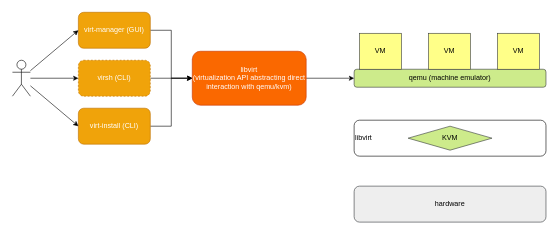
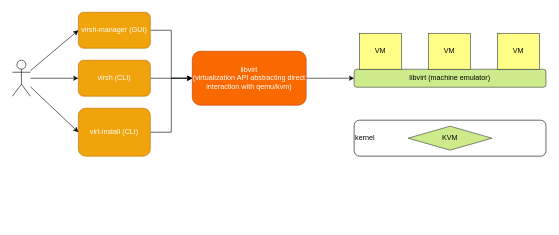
  <mxCell id="0" />
  <mxCell id="1" parent="0" />
  <mxCell id="2" style="edgeStyle=orthogonalEdgeStyle;rounded=0;orthogonalLoop=1;jettySize=auto;html=1;entryX=0;entryY=0.5;entryDx=0;entryDy=0;" parent="1" source="3" target="9" edge="1"><mxGeometry relative="1" as="geometry" /></mxCell>
- <mxCell id="3" value="virt-manager (GUI)" style="rounded=1;whiteSpace=wrap;html=1;fillColor=#f0a30a;strokeColor=#BD7000;fontColor=#ffffff;" parent="1" vertex="1"><mxGeometry x="130" y="20" width="120" height="60" as="geometry" /></mxCell>
+ <mxCell id="3" value="virsh-manager (GUI)" style="rounded=1;whiteSpace=wrap;html=1;fillColor=#f0a30a;strokeColor=#BD7000;fontColor=#ffffff;" parent="1" vertex="1"><mxGeometry x="130" y="20" width="120" height="60" as="geometry" /></mxCell>
  <mxCell id="4" style="edgeStyle=orthogonalEdgeStyle;rounded=0;orthogonalLoop=1;jettySize=auto;html=1;entryX=0;entryY=0.5;entryDx=0;entryDy=0;" parent="1" source="5" target="9" edge="1"><mxGeometry relative="1" as="geometry" /></mxCell>
- <mxCell id="5" value="virsh (CLI)" style="rounded=1;whiteSpace=wrap;html=1;fillColor=#f0a30a;strokeColor=#BD7000;fontColor=#ffffff;dashed=1;" parent="1" vertex="1"><mxGeometry x="130" y="100" width="120" height="60" as="geometry" /></mxCell>
+ <mxCell id="5" value="virsh (CLI)" style="rounded=1;whiteSpace=wrap;html=1;fillColor=#f0a30a;strokeColor=#BD7000;fontColor=#ffffff;" parent="1" vertex="1"><mxGeometry x="130" y="100" width="120" height="60" as="geometry" /></mxCell>
  <mxCell id="6" style="edgeStyle=orthogonalEdgeStyle;rounded=0;orthogonalLoop=1;jettySize=auto;html=1;entryX=0;entryY=0.5;entryDx=0;entryDy=0;" parent="1" source="7" target="9" edge="1"><mxGeometry relative="1" as="geometry" /></mxCell>
- <mxCell id="7" value="virt-install (CLI)" style="rounded=1;whiteSpace=wrap;html=1;fillColor=#f0a30a;strokeColor=#BD7000;fontColor=#ffffff;" parent="1" vertex="1"><mxGeometry x="130" y="180" width="120" height="60" as="geometry" /></mxCell>
+ <mxCell id="7" value="virt-install (CLI)" style="rounded=1;whiteSpace=wrap;html=1;fillColor=#f0a30a;strokeColor=#BD7000;fontColor=#ffffff;" parent="1" vertex="1"><mxGeometry x="130" y="180" width="120" height="80" as="geometry" /></mxCell>
  <mxCell id="8" style="edgeStyle=orthogonalEdgeStyle;rounded=0;orthogonalLoop=1;jettySize=auto;html=1;" parent="1" source="9" target="10" edge="1"><mxGeometry relative="1" as="geometry" /></mxCell>
  <mxCell id="9" value="libvirt&lt;br&gt;(virtualization API abstracting direct interaction with qemu/kvm)" style="rounded=1;whiteSpace=wrap;html=1;fillColor=#fa6800;strokeColor=#C73500;fontColor=#ffffff;" parent="1" vertex="1"><mxGeometry x="320" y="85" width="190" height="90" as="geometry" /></mxCell>
- <mxCell id="10" value="qemu (machine emulator)" style="rounded=1;whiteSpace=wrap;html=1;fillColor=#cdeb8b;strokeColor=#36393d;" parent="1" vertex="1"><mxGeometry x="590" y="115" width="320" height="30" as="geometry" /></mxCell>
+ <mxCell id="10" value="libvirt (machine emulator)" style="rounded=1;whiteSpace=wrap;html=1;fillColor=#cdeb8b;strokeColor=#36393d;" parent="1" vertex="1"><mxGeometry x="590" y="115" width="320" height="30" as="geometry" /></mxCell>
  <mxCell id="11" value="VM" style="rounded=0;whiteSpace=wrap;html=1;fillColor=#ffff88;strokeColor=#36393d;" parent="1" vertex="1"><mxGeometry x="599" y="55" width="70" height="60" as="geometry" /></mxCell>
  <mxCell id="12" value="VM" style="rounded=0;whiteSpace=wrap;html=1;fillColor=#ffff88;strokeColor=#36393d;" parent="1" vertex="1"><mxGeometry x="714" y="55" width="70" height="60" as="geometry" /></mxCell>
  <mxCell id="13" value="VM" style="rounded=0;whiteSpace=wrap;html=1;fillColor=#ffff88;strokeColor=#36393d;" parent="1" vertex="1"><mxGeometry x="829" y="55" width="70" height="60" as="geometry" /></mxCell>
- <mxCell id="14" value="libvirt" style="rounded=1;whiteSpace=wrap;html=1;align=left;" parent="1" vertex="1"><mxGeometry x="590" y="200" width="320" height="60" as="geometry" /></mxCell>
+ <mxCell id="14" value="kernel" style="rounded=1;whiteSpace=wrap;html=1;align=left;" parent="1" vertex="1"><mxGeometry x="590" y="200" width="320" height="60" as="geometry" /></mxCell>
  <mxCell id="15" value="KVM" style="rhombus;whiteSpace=wrap;html=1;align=center;fillColor=#cdeb8b;strokeColor=#36393d;" parent="1" vertex="1"><mxGeometry x="680" y="210" width="140" height="40" as="geometry" /></mxCell>
- <mxCell id="16" value="hardware" style="rounded=1;whiteSpace=wrap;html=1;align=center;fillColor=#eeeeee;strokeColor=#36393d;" parent="1" vertex="1"><mxGeometry x="590" y="310" width="320" height="60" as="geometry" /></mxCell>
  <mxCell id="17" style="edgeStyle=none;rounded=0;orthogonalLoop=1;jettySize=auto;html=1;entryX=0;entryY=0.5;entryDx=0;entryDy=0;" parent="1" source="20" target="3" edge="1"><mxGeometry relative="1" as="geometry" /></mxCell>
  <mxCell id="18" style="edgeStyle=none;rounded=0;orthogonalLoop=1;jettySize=auto;html=1;entryX=0;entryY=0.5;entryDx=0;entryDy=0;" parent="1" source="20" target="5" edge="1"><mxGeometry relative="1" as="geometry" /></mxCell>
  <mxCell id="19" style="edgeStyle=none;rounded=0;orthogonalLoop=1;jettySize=auto;html=1;entryX=0;entryY=0.5;entryDx=0;entryDy=0;" parent="1" source="20" target="7" edge="1"><mxGeometry relative="1" as="geometry" /></mxCell>
  <mxCell id="20" value="" style="shape=umlActor;verticalLabelPosition=bottom;labelBackgroundColor=#ffffff;verticalAlign=top;html=1;outlineConnect=0;align=left;" parent="1" vertex="1"><mxGeometry x="20" y="100" width="30" height="60" as="geometry" /></mxCell>
